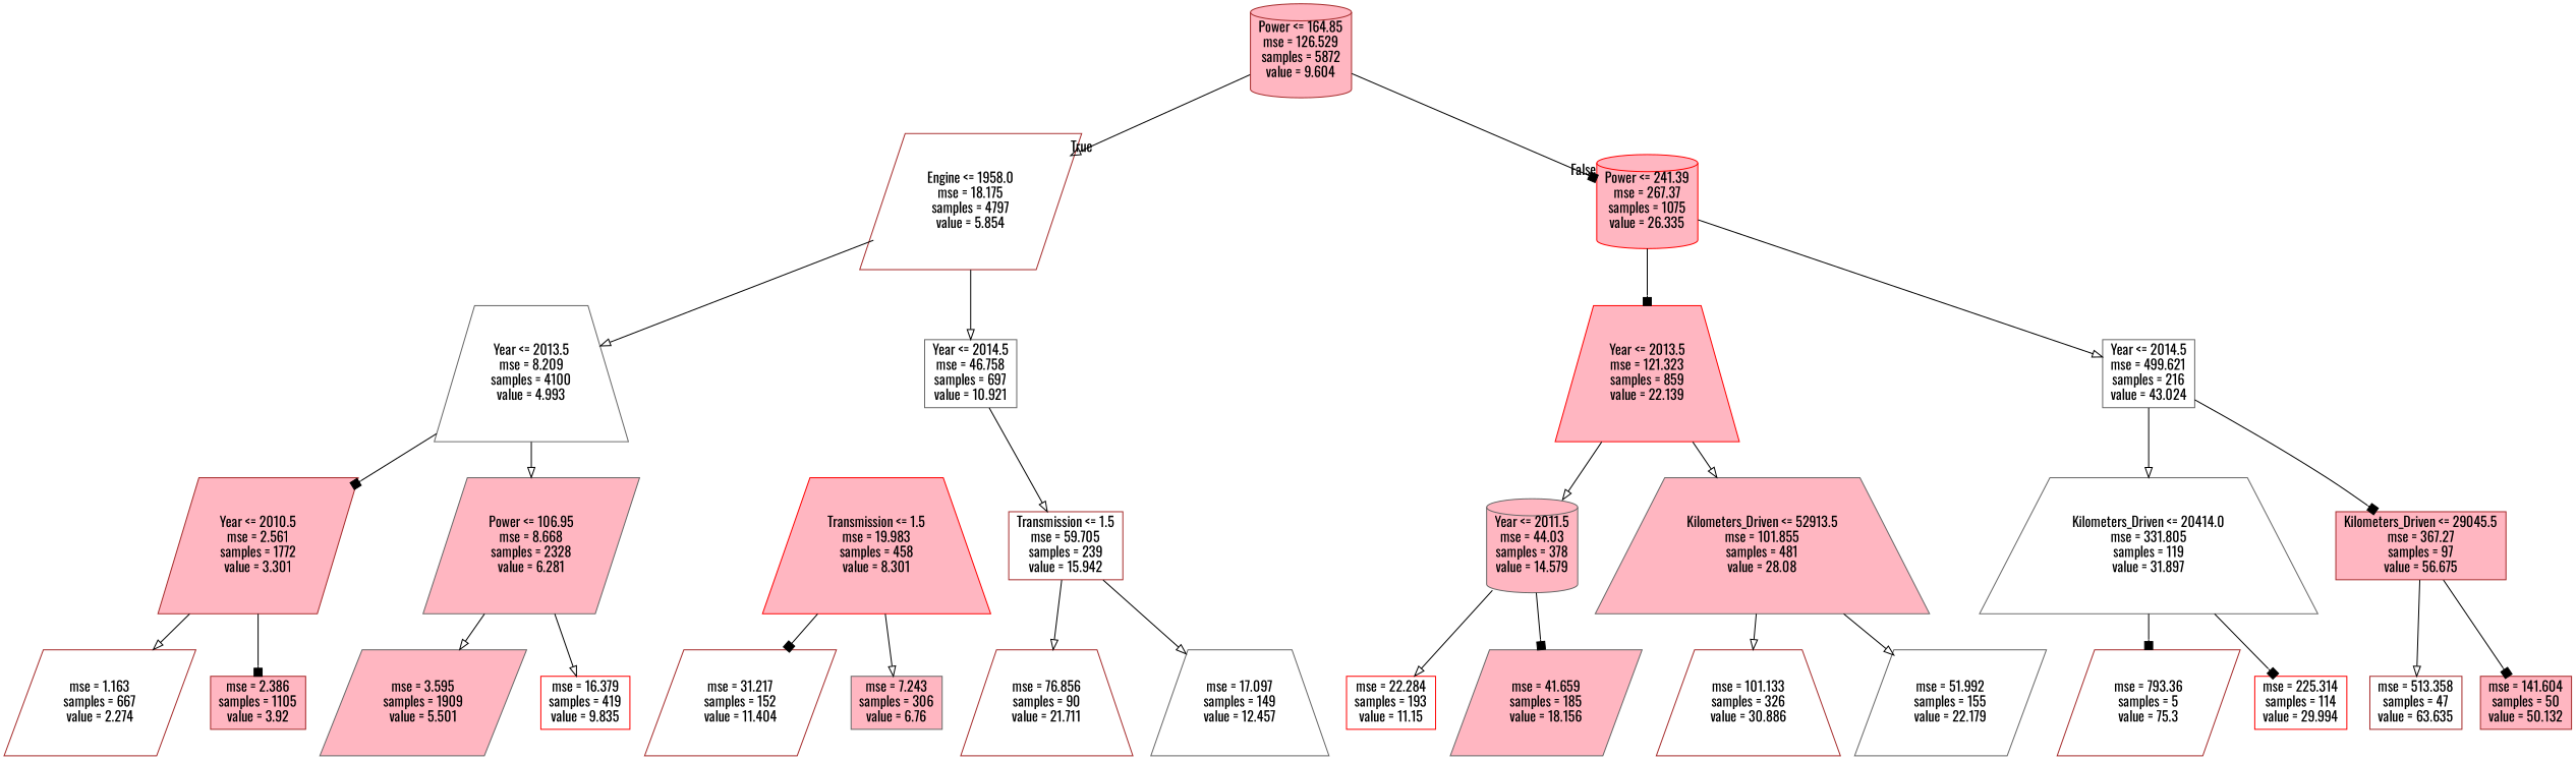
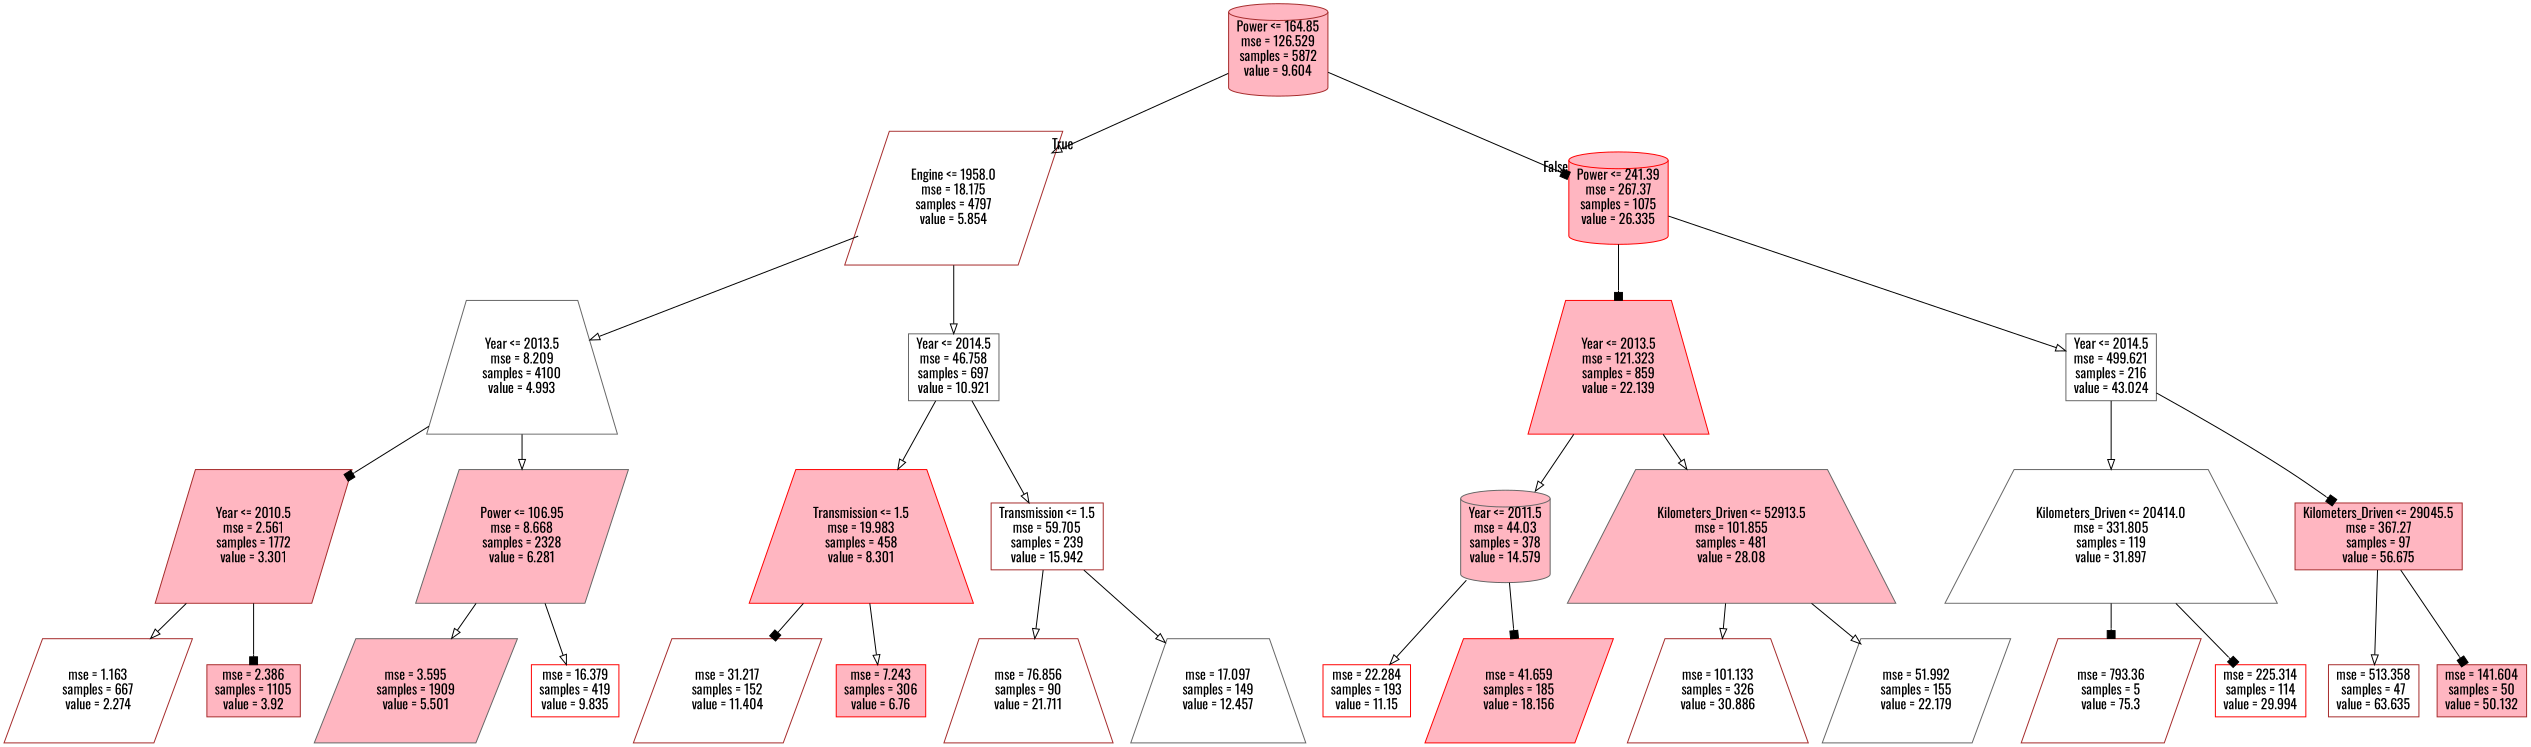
  digraph {
    fontname=Oswald
    node [color=brown fillcolor=white fontname=Oswald shape=box style=filled]
    edge [arrowhead=onormal fontname=Oswald]
    n1 [fillcolor=lightpink label="Power <= 164.85\nmse = 126.529\nsamples = 5872\nvalue = 9.604" shape=cylinder]
    n2 [label="Engine <= 1958.0\nmse = 18.175\nsamples = 4797\nvalue = 5.854" shape=parallelogram]
    n3 [color=red fillcolor=lightpink label="Power <= 241.39\nmse = 267.37\nsamples = 1075\nvalue = 26.335" shape=cylinder]
    n4 [color=gray40 label="Year <= 2013.5\nmse = 8.209\nsamples = 4100\nvalue = 4.993" shape=trapezium]
    n5 [color=gray40 label="Year <= 2014.5\nmse = 46.758\nsamples = 697\nvalue = 10.921"]
    n6 [color=red fillcolor=lightpink label="Year <= 2013.5\nmse = 121.323\nsamples = 859\nvalue = 22.139" shape=trapezium]
    n7 [color=gray40 label="Year <= 2014.5\nmse = 499.621\nsamples = 216\nvalue = 43.024"]
    n8 [fillcolor=lightpink label="Year <= 2010.5\nmse = 2.561\nsamples = 1772\nvalue = 3.301" shape=parallelogram]
    n9 [color=gray40 fillcolor=lightpink label="Power <= 106.95\nmse = 8.668\nsamples = 2328\nvalue = 6.281" shape=parallelogram]
    n10 [color=red fillcolor=lightpink label="Transmission <= 1.5\nmse = 19.983\nsamples = 458\nvalue = 8.301" shape=trapezium]
    n11 [label="Transmission <= 1.5\nmse = 59.705\nsamples = 239\nvalue = 15.942"]
    n12 [label="mse = 1.163\nsamples = 667\nvalue = 2.274" shape=parallelogram]
    n13 [fillcolor=lightpink label="mse = 2.386\nsamples = 1105\nvalue = 3.92"]
    n14 [color=gray40 fillcolor=lightpink label="mse = 3.595\nsamples = 1909\nvalue = 5.501" shape=parallelogram]
    n15 [color=red label="mse = 16.379\nsamples = 419\nvalue = 9.835"]
    n16 [label="mse = 31.217\nsamples = 152\nvalue = 11.404" shape=parallelogram]
-   n17 [color=gray40 fillcolor=lightpink label="mse = 7.243\nsamples = 306\nvalue = 6.76"]
+   n17 [color=red fillcolor=lightpink label="mse = 7.243\nsamples = 306\nvalue = 6.76"]
    n18 [label="mse = 76.856\nsamples = 90\nvalue = 21.711" shape=trapezium]
    n19 [color=gray40 label="mse = 17.097\nsamples = 149\nvalue = 12.457" shape=trapezium]
    n20 [color=gray40 fillcolor=lightpink label="Year <= 2011.5\nmse = 44.03\nsamples = 378\nvalue = 14.579" shape=cylinder]
    n21 [color=gray40 fillcolor=lightpink label="Kilometers_Driven <= 52913.5\nmse = 101.855\nsamples = 481\nvalue = 28.08" shape=trapezium]
    n22 [color=gray40 label="Kilometers_Driven <= 20414.0\nmse = 331.805\nsamples = 119\nvalue = 31.897" shape=trapezium]
    n23 [fillcolor=lightpink label="Kilometers_Driven <= 29045.5\nmse = 367.27\nsamples = 97\nvalue = 56.675"]
    n24 [color=red label="mse = 22.284\nsamples = 193\nvalue = 11.15"]
-   n25 [color=gray40 fillcolor=lightpink label="mse = 41.659\nsamples = 185\nvalue = 18.156" shape=parallelogram]
+   n25 [color=red fillcolor=lightpink label="mse = 41.659\nsamples = 185\nvalue = 18.156" shape=parallelogram]
    n26 [label="mse = 101.133\nsamples = 326\nvalue = 30.886" shape=trapezium]
    n27 [color=gray40 label="mse = 51.992\nsamples = 155\nvalue = 22.179" shape=parallelogram]
    n28 [label="mse = 793.36\nsamples = 5\nvalue = 75.3" shape=parallelogram]
    n29 [color=red label="mse = 225.314\nsamples = 114\nvalue = 29.994"]
    n30 [label="mse = 513.358\nsamples = 47\nvalue = 63.635"]
    n31 [fillcolor=lightpink label="mse = 141.604\nsamples = 50\nvalue = 50.132"]
    n1 -> n2 [headlabel=True labelangle=45 labeldistance=2.5]
    n1 -> n3 [arrowhead=box headlabel=False labelangle=-45 labeldistance=2.5]
    n2 -> n4
    n2 -> n5
    n3 -> n6 [arrowhead=box]
    n3 -> n7
    n4 -> n8 [arrowhead=box]
    n4 -> n9
+   n5 -> n10
    n5 -> n11
    n6 -> n20
    n6 -> n21
    n7 -> n22
    n7 -> n23 [arrowhead=box]
    n8 -> n12
    n8 -> n13 [arrowhead=box]
    n9 -> n14
    n9 -> n15
    n10 -> n16 [arrowhead=box]
    n10 -> n17
    n11 -> n18
    n11 -> n19
    n20 -> n24
    n20 -> n25 [arrowhead=box]
    n21 -> n26
    n21 -> n27
    n22 -> n28 [arrowhead=box]
    n22 -> n29 [arrowhead=box]
    n23 -> n30
    n23 -> n31 [arrowhead=box]
  }
